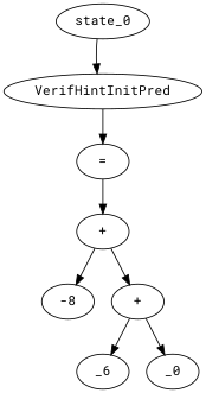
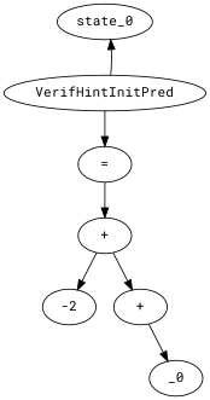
  digraph {
    fontname="Roboto Mono"
    node [fontname="Roboto Mono"]
    edge [fontname="Roboto Mono"]
    n1 [label=state_0]
    n2 [label=VerifHintInitPred]
    n3 [label="="]
    n4 [label="+"]
-   n5 [label=-8]
+   n5 [label=-2]
    n6 [label="+"]
-   n7 [label=_6]
    n8 [label=_0]
-   n1 -> n2
+   n2 -> n1
    n2 -> n3
    n3 -> n4
    n4 -> n5
    n4 -> n6
-   n6 -> n7
    n6 -> n8
  }
